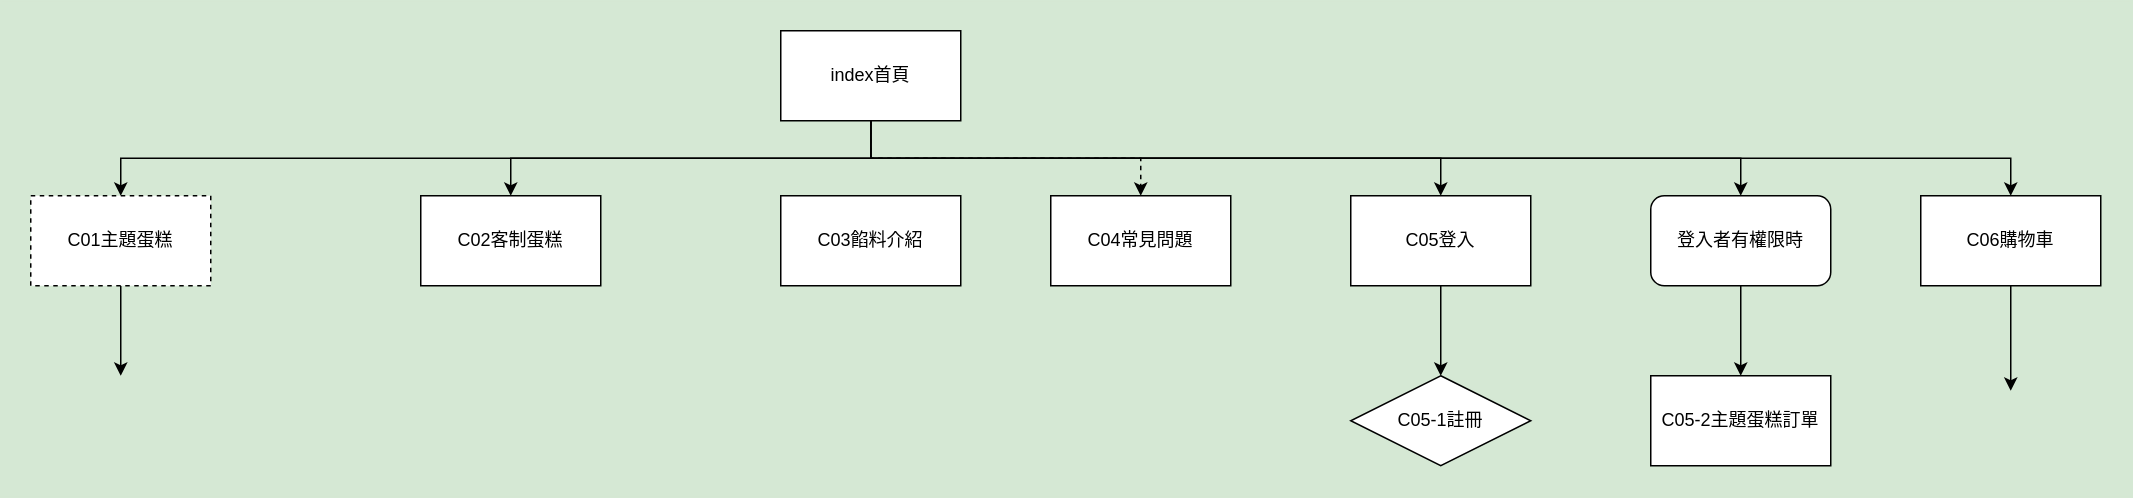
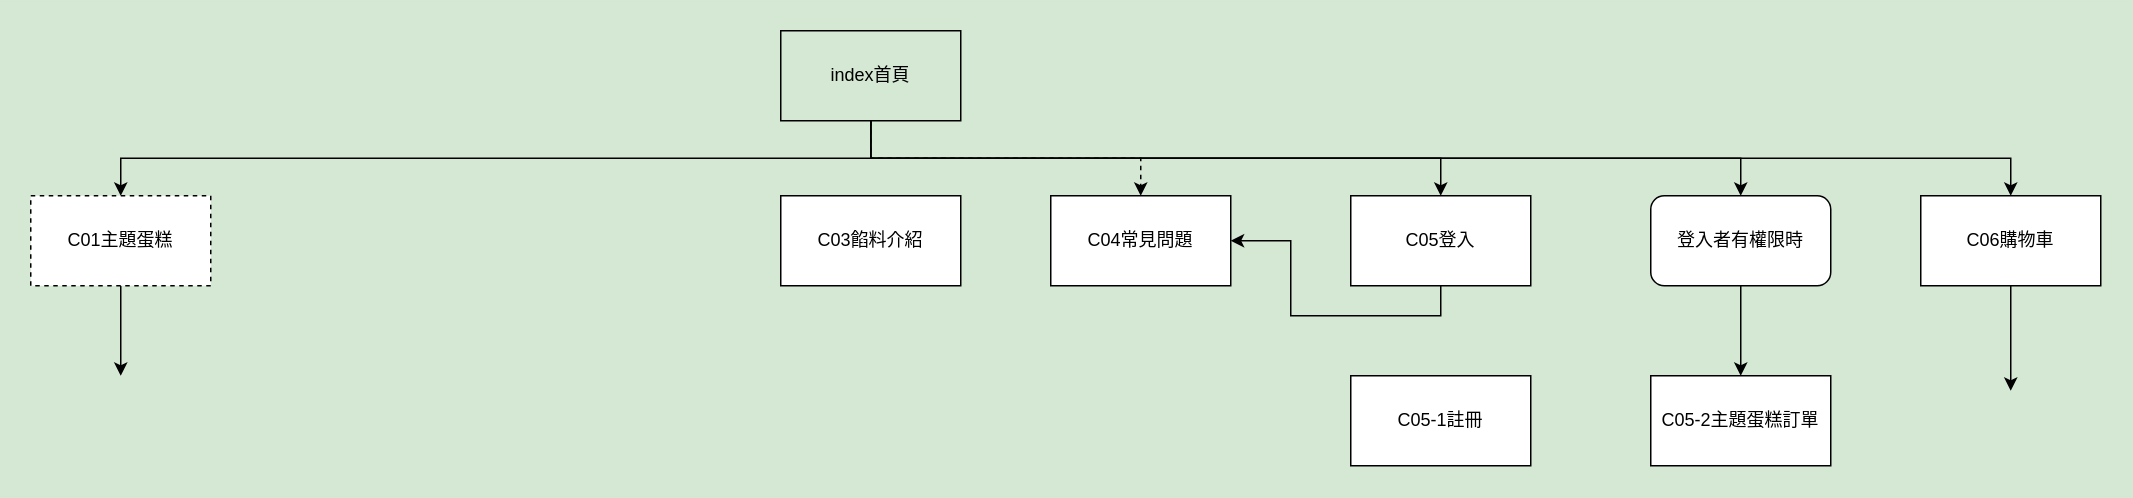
  <mxCell id="0" />
  <mxCell id="1" parent="0" />
  <mxCell id="2" style="edgeStyle=orthogonalEdgeStyle;rounded=0;orthogonalLoop=1;jettySize=auto;html=1;exitX=0.5;exitY=1;exitDx=0;exitDy=0;entryX=0.5;entryY=0;entryDx=0;entryDy=0;" parent="1" source="8" target="10" edge="1"><mxGeometry relative="1" as="geometry" /></mxCell>
  <mxCell id="3" style="edgeStyle=orthogonalEdgeStyle;rounded=0;orthogonalLoop=1;jettySize=auto;html=1;exitX=0.5;exitY=1;exitDx=0;exitDy=0;entryX=0.5;entryY=0;entryDx=0;entryDy=0;" parent="1" source="8" target="17" edge="1"><mxGeometry relative="1" as="geometry" /></mxCell>
  <mxCell id="4" style="edgeStyle=orthogonalEdgeStyle;rounded=0;orthogonalLoop=1;jettySize=auto;html=1;exitX=0.5;exitY=1;exitDx=0;exitDy=0;dashed=1;" parent="1" source="8" target="13" edge="1"><mxGeometry relative="1" as="geometry" /></mxCell>
  <mxCell id="5" style="edgeStyle=orthogonalEdgeStyle;rounded=0;orthogonalLoop=1;jettySize=auto;html=1;exitX=0.5;exitY=1;exitDx=0;exitDy=0;" parent="1" source="8" target="15" edge="1"><mxGeometry relative="1" as="geometry" /></mxCell>
- <mxCell id="6" style="edgeStyle=orthogonalEdgeStyle;rounded=0;orthogonalLoop=1;jettySize=auto;html=1;exitX=0.5;exitY=1;exitDx=0;exitDy=0;entryX=0.5;entryY=0;entryDx=0;entryDy=0;" parent="1" source="8" target="11" edge="1"><mxGeometry relative="1" as="geometry"><mxPoint x="340" y="130" as="targetPoint" /></mxGeometry></mxCell>
  <mxCell id="7" style="edgeStyle=orthogonalEdgeStyle;rounded=0;orthogonalLoop=1;jettySize=auto;html=1;exitX=0.5;exitY=1;exitDx=0;exitDy=0;entryX=0.5;entryY=0;entryDx=0;entryDy=0;" parent="1" source="8" target="21" edge="1"><mxGeometry relative="1" as="geometry" /></mxCell>
- <mxCell id="8" value="index首頁" style="rounded=0;whiteSpace=wrap;html=1;" parent="1" vertex="1"><mxGeometry x="520" y="20" width="120" height="60" as="geometry" /></mxCell>
+ <mxCell id="8" value="index首頁" style="rounded=0;whiteSpace=wrap;html=1;fillColor=#d5e8d4;" parent="1" vertex="1"><mxGeometry x="520" y="20" width="120" height="60" as="geometry" /></mxCell>
  <mxCell id="9" style="edgeStyle=orthogonalEdgeStyle;rounded=0;orthogonalLoop=1;jettySize=auto;html=1;exitX=0.5;exitY=1;exitDx=0;exitDy=0;" parent="1" source="10" edge="1"><mxGeometry relative="1" as="geometry"><mxPoint x="80" y="250" as="targetPoint" /></mxGeometry></mxCell>
  <mxCell id="10" value="C01主題蛋糕" style="rounded=0;whiteSpace=wrap;html=1;dashed=1;" parent="1" vertex="1"><mxGeometry x="20" y="130" width="120" height="60" as="geometry" /></mxCell>
- <mxCell id="11" value="C02客制蛋糕" style="rounded=0;whiteSpace=wrap;html=1;" parent="1" vertex="1"><mxGeometry x="280" y="130" width="120" height="60" as="geometry" /></mxCell>
  <mxCell id="12" value="C03餡料介紹" style="rounded=0;whiteSpace=wrap;html=1;" parent="1" vertex="1"><mxGeometry x="520" y="130" width="120" height="60" as="geometry" /></mxCell>
  <mxCell id="13" value="C04常見問題" style="rounded=0;whiteSpace=wrap;html=1;" parent="1" vertex="1"><mxGeometry x="700" y="130" width="120" height="60" as="geometry" /></mxCell>
- <mxCell id="14" style="edgeStyle=orthogonalEdgeStyle;rounded=0;orthogonalLoop=1;jettySize=auto;html=1;exitX=0.5;exitY=1;exitDx=0;exitDy=0;" parent="1" source="15" target="18" edge="1"><mxGeometry relative="1" as="geometry" /></mxCell>
+ <mxCell id="14" style="edgeStyle=orthogonalEdgeStyle;rounded=0;orthogonalLoop=1;jettySize=auto;html=1;exitX=0.5;exitY=1;exitDx=0;exitDy=0;" parent="1" source="15" target="13" edge="1"><mxGeometry relative="1" as="geometry" /></mxCell>
  <mxCell id="15" value="C05登入" style="rounded=0;whiteSpace=wrap;html=1;" parent="1" vertex="1"><mxGeometry x="900" y="130" width="120" height="60" as="geometry" /></mxCell>
  <mxCell id="16" style="edgeStyle=orthogonalEdgeStyle;rounded=0;orthogonalLoop=1;jettySize=auto;html=1;exitX=0.5;exitY=1;exitDx=0;exitDy=0;" parent="1" source="17" edge="1"><mxGeometry relative="1" as="geometry"><mxPoint x="1340" y="260" as="targetPoint" /></mxGeometry></mxCell>
  <mxCell id="17" value="C06購物車" style="rounded=0;whiteSpace=wrap;html=1;" parent="1" vertex="1"><mxGeometry x="1280" y="130" width="120" height="60" as="geometry" /></mxCell>
- <mxCell id="18" value="C05-1註冊" style="rhombus;whiteSpace=wrap;html=1;" parent="1" vertex="1"><mxGeometry x="900" y="250" width="120" height="60" as="geometry" /></mxCell>
+ <mxCell id="18" value="C05-1註冊" style="rounded=0;whiteSpace=wrap;html=1;" parent="1" vertex="1"><mxGeometry x="900" y="250" width="120" height="60" as="geometry" /></mxCell>
  <mxCell id="19" value="C05-2主題蛋糕訂單" style="rounded=0;whiteSpace=wrap;html=1;" parent="1" vertex="1"><mxGeometry x="1100" y="250" width="120" height="60" as="geometry" /></mxCell>
  <mxCell id="20" style="edgeStyle=orthogonalEdgeStyle;rounded=0;orthogonalLoop=1;jettySize=auto;html=1;exitX=0.5;exitY=1;exitDx=0;exitDy=0;entryX=0.5;entryY=0;entryDx=0;entryDy=0;" parent="1" source="21" target="19" edge="1"><mxGeometry relative="1" as="geometry" /></mxCell>
  <mxCell id="21" value="登入者有權限時" style="rounded=1;whiteSpace=wrap;html=1;" parent="1" vertex="1"><mxGeometry x="1100" y="130" width="120" height="60" as="geometry" /></mxCell>
